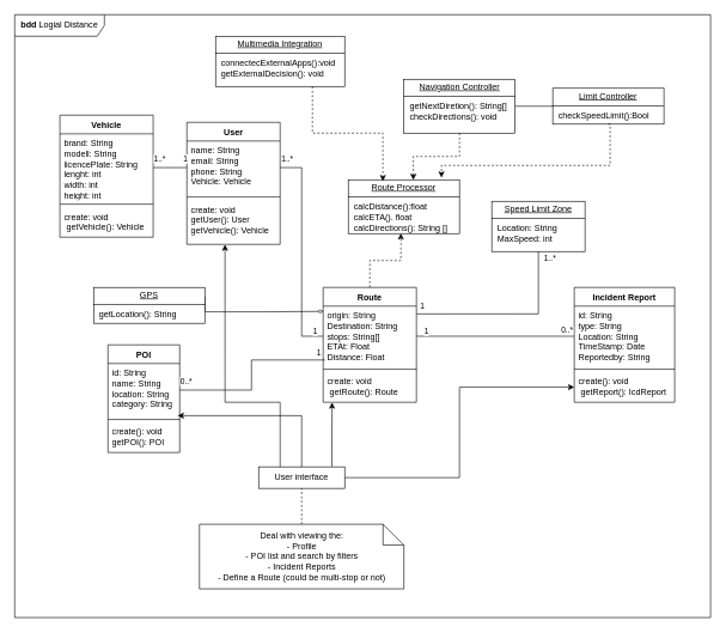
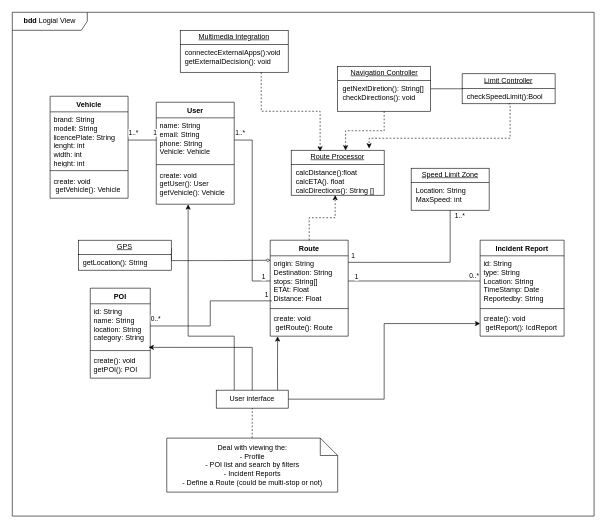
  <mxCell id="0" />
  <mxCell id="1" parent="0" />
  <mxCell id="2" value="User" style="swimlane;fontStyle=1;align=center;verticalAlign=top;childLayout=stackLayout;horizontal=1;startSize=26;horizontalStack=0;resizeParent=1;resizeParentMax=0;resizeLast=0;collapsible=1;marginBottom=0;whiteSpace=wrap;html=1;" parent="1" vertex="1"><mxGeometry x="260" y="170" width="130" height="170" as="geometry" /></mxCell>
  <mxCell id="3" value="name: String&lt;div&gt;email:&amp;nbsp;&lt;span style=&quot;background-color: transparent; color: light-dark(rgb(0, 0, 0), rgb(255, 255, 255));&quot;&gt;String&lt;/span&gt;&lt;/div&gt;&lt;div&gt;&lt;span style=&quot;background-color: transparent; color: light-dark(rgb(0, 0, 0), rgb(255, 255, 255));&quot;&gt;phone:&amp;nbsp;&lt;/span&gt;&lt;span style=&quot;background-color: transparent; color: light-dark(rgb(0, 0, 0), rgb(255, 255, 255));&quot;&gt;String&lt;/span&gt;&lt;/div&gt;&lt;div&gt;Vehicle: Vehicle&lt;/div&gt;" style="text;strokeColor=none;fillColor=none;align=left;verticalAlign=top;spacingLeft=4;spacingRight=4;overflow=hidden;rotatable=0;points=[[0,0.5],[1,0.5]];portConstraint=eastwest;whiteSpace=wrap;html=1;" parent="2" vertex="1"><mxGeometry y="26" width="130" height="74" as="geometry" /></mxCell>
  <mxCell id="4" value="" style="line;strokeWidth=1;fillColor=none;align=left;verticalAlign=middle;spacingTop=-1;spacingLeft=3;spacingRight=3;rotatable=0;labelPosition=right;points=[];portConstraint=eastwest;strokeColor=inherit;" parent="2" vertex="1"><mxGeometry y="100" width="130" height="8" as="geometry" /></mxCell>
  <mxCell id="5" value="create: void&amp;nbsp;&lt;div&gt;getUser(): User&lt;/div&gt;&lt;div&gt;getVehicle(): Vehicle&lt;/div&gt;" style="text;strokeColor=none;fillColor=none;align=left;verticalAlign=top;spacingLeft=4;spacingRight=4;overflow=hidden;rotatable=0;points=[[0,0.5],[1,0.5]];portConstraint=eastwest;whiteSpace=wrap;html=1;" parent="2" vertex="1"><mxGeometry y="108" width="130" height="62" as="geometry" /></mxCell>
  <mxCell id="6" value="Vehicle" style="swimlane;fontStyle=1;align=center;verticalAlign=top;childLayout=stackLayout;horizontal=1;startSize=26;horizontalStack=0;resizeParent=1;resizeParentMax=0;resizeLast=0;collapsible=1;marginBottom=0;whiteSpace=wrap;html=1;" parent="1" vertex="1"><mxGeometry x="83" y="160" width="130" height="170" as="geometry" /></mxCell>
  <mxCell id="7" value="brand: String&lt;div&gt;modell:&amp;nbsp;&lt;span style=&quot;background-color: transparent; color: light-dark(rgb(0, 0, 0), rgb(255, 255, 255));&quot;&gt;String&lt;/span&gt;&lt;/div&gt;&lt;div&gt;&lt;span style=&quot;background-color: transparent; color: light-dark(rgb(0, 0, 0), rgb(255, 255, 255));&quot;&gt;licencePlate:&amp;nbsp;&lt;/span&gt;&lt;span style=&quot;background-color: transparent; color: light-dark(rgb(0, 0, 0), rgb(255, 255, 255));&quot;&gt;String&lt;/span&gt;&lt;/div&gt;&lt;div&gt;lenght: int&lt;/div&gt;&lt;div&gt;width:&amp;nbsp;&lt;span style=&quot;background-color: transparent; color: light-dark(rgb(0, 0, 0), rgb(255, 255, 255));&quot;&gt;int&lt;br&gt;&lt;/span&gt;&lt;/div&gt;&lt;div&gt;&lt;span style=&quot;background-color: transparent; color: light-dark(rgb(0, 0, 0), rgb(255, 255, 255));&quot;&gt;height:&amp;nbsp;&lt;/span&gt;&lt;span style=&quot;background-color: transparent; color: light-dark(rgb(0, 0, 0), rgb(255, 255, 255));&quot;&gt;int&lt;/span&gt;&lt;/div&gt;" style="text;strokeColor=none;fillColor=none;align=left;verticalAlign=top;spacingLeft=4;spacingRight=4;overflow=hidden;rotatable=0;points=[[0,0.5],[1,0.5]];portConstraint=eastwest;whiteSpace=wrap;html=1;" parent="6" vertex="1"><mxGeometry y="26" width="130" height="94" as="geometry" /></mxCell>
  <mxCell id="8" value="" style="line;strokeWidth=1;fillColor=none;align=left;verticalAlign=middle;spacingTop=-1;spacingLeft=3;spacingRight=3;rotatable=0;labelPosition=right;points=[];portConstraint=eastwest;strokeColor=inherit;" parent="6" vertex="1"><mxGeometry y="120" width="130" height="8" as="geometry" /></mxCell>
  <mxCell id="9" value="create: void&amp;nbsp;&lt;div&gt;&amp;nbsp;getVehicle(): Vehicle&lt;/div&gt;" style="text;strokeColor=none;fillColor=none;align=left;verticalAlign=top;spacingLeft=4;spacingRight=4;overflow=hidden;rotatable=0;points=[[0,0.5],[1,0.5]];portConstraint=eastwest;whiteSpace=wrap;html=1;" parent="6" vertex="1"><mxGeometry y="128" width="130" height="42" as="geometry" /></mxCell>
  <mxCell id="10" value="POI" style="swimlane;fontStyle=1;align=center;verticalAlign=top;childLayout=stackLayout;horizontal=1;startSize=26;horizontalStack=0;resizeParent=1;resizeParentMax=0;resizeLast=0;collapsible=1;marginBottom=0;whiteSpace=wrap;html=1;" parent="1" vertex="1"><mxGeometry x="150" y="480" width="100" height="150" as="geometry" /></mxCell>
  <mxCell id="11" value="id: String&lt;div&gt;name:&amp;nbsp;&lt;span style=&quot;background-color: transparent; color: light-dark(rgb(0, 0, 0), rgb(255, 255, 255));&quot;&gt;String&lt;/span&gt;&lt;/div&gt;&lt;div&gt;&lt;span style=&quot;background-color: transparent; color: light-dark(rgb(0, 0, 0), rgb(255, 255, 255));&quot;&gt;location:&amp;nbsp;&lt;/span&gt;&lt;span style=&quot;background-color: transparent; color: light-dark(rgb(0, 0, 0), rgb(255, 255, 255));&quot;&gt;String&lt;/span&gt;&lt;/div&gt;&lt;div&gt;category:&amp;nbsp;&lt;span style=&quot;background-color: transparent; color: light-dark(rgb(0, 0, 0), rgb(255, 255, 255));&quot;&gt;String&lt;/span&gt;&lt;/div&gt;" style="text;strokeColor=none;fillColor=none;align=left;verticalAlign=top;spacingLeft=4;spacingRight=4;overflow=hidden;rotatable=0;points=[[0,0.5],[1,0.5]];portConstraint=eastwest;whiteSpace=wrap;html=1;" parent="10" vertex="1"><mxGeometry y="26" width="100" height="74" as="geometry" /></mxCell>
  <mxCell id="12" value="" style="line;strokeWidth=1;fillColor=none;align=left;verticalAlign=middle;spacingTop=-1;spacingLeft=3;spacingRight=3;rotatable=0;labelPosition=right;points=[];portConstraint=eastwest;strokeColor=inherit;" parent="10" vertex="1"><mxGeometry y="100" width="100" height="8" as="geometry" /></mxCell>
  <mxCell id="13" value="&lt;div&gt;create(): void&lt;/div&gt;getPOI(): POI" style="text;strokeColor=none;fillColor=none;align=left;verticalAlign=top;spacingLeft=4;spacingRight=4;overflow=hidden;rotatable=0;points=[[0,0.5],[1,0.5]];portConstraint=eastwest;whiteSpace=wrap;html=1;" parent="10" vertex="1"><mxGeometry y="108" width="100" height="42" as="geometry" /></mxCell>
  <mxCell id="14" value="&lt;p style=&quot;margin:0px;margin-top:4px;text-align:center;text-decoration:underline;&quot;&gt;Multimedia Integration&lt;/p&gt;&lt;hr size=&quot;1&quot; style=&quot;border-style:solid;&quot;&gt;&lt;p style=&quot;margin:0px;margin-left:8px;&quot;&gt;connectecExternalApps():void&lt;/p&gt;&lt;p style=&quot;margin:0px;margin-left:8px;&quot;&gt;getExternalDecision(): void&lt;/p&gt;" style="verticalAlign=top;align=left;overflow=fill;html=1;whiteSpace=wrap;" parent="1" vertex="1"><mxGeometry x="300" y="50" width="180" height="70" as="geometry" /></mxCell>
  <mxCell id="15" value="Route" style="swimlane;fontStyle=1;align=center;verticalAlign=top;childLayout=stackLayout;horizontal=1;startSize=26;horizontalStack=0;resizeParent=1;resizeParentMax=0;resizeLast=0;collapsible=1;marginBottom=0;whiteSpace=wrap;html=1;" parent="1" vertex="1"><mxGeometry x="450" y="400" width="130" height="160" as="geometry" /></mxCell>
  <mxCell id="16" value="origin: String&lt;div&gt;Destination:&amp;nbsp;&lt;span style=&quot;background-color: transparent; color: light-dark(rgb(0, 0, 0), rgb(255, 255, 255));&quot;&gt;String&lt;/span&gt;&lt;/div&gt;&lt;div&gt;&lt;span style=&quot;background-color: transparent; color: light-dark(rgb(0, 0, 0), rgb(255, 255, 255));&quot;&gt;stops:&amp;nbsp;&lt;/span&gt;&lt;span style=&quot;background-color: transparent; color: light-dark(rgb(0, 0, 0), rgb(255, 255, 255));&quot;&gt;String[]&lt;/span&gt;&lt;/div&gt;&lt;div&gt;ETAt: Float&lt;/div&gt;&lt;div&gt;Distance: Float&lt;/div&gt;" style="text;strokeColor=none;fillColor=none;align=left;verticalAlign=top;spacingLeft=4;spacingRight=4;overflow=hidden;rotatable=0;points=[[0,0.5],[1,0.5]];portConstraint=eastwest;whiteSpace=wrap;html=1;" parent="15" vertex="1"><mxGeometry y="26" width="130" height="84" as="geometry" /></mxCell>
  <mxCell id="17" value="" style="line;strokeWidth=1;fillColor=none;align=left;verticalAlign=middle;spacingTop=-1;spacingLeft=3;spacingRight=3;rotatable=0;labelPosition=right;points=[];portConstraint=eastwest;strokeColor=inherit;" parent="15" vertex="1"><mxGeometry y="110" width="130" height="8" as="geometry" /></mxCell>
  <mxCell id="18" value="create: void&amp;nbsp;&lt;div&gt;&amp;nbsp;getRoute(): Route&lt;/div&gt;" style="text;strokeColor=none;fillColor=none;align=left;verticalAlign=top;spacingLeft=4;spacingRight=4;overflow=hidden;rotatable=0;points=[[0,0.5],[1,0.5]];portConstraint=eastwest;whiteSpace=wrap;html=1;" parent="15" vertex="1"><mxGeometry y="118" width="130" height="42" as="geometry" /></mxCell>
  <mxCell id="19" value="&lt;p style=&quot;margin:0px;margin-top:4px;text-align:center;text-decoration:underline;&quot;&gt;Speed Limit Zone&lt;/p&gt;&lt;hr size=&quot;1&quot; style=&quot;border-style:solid;&quot;&gt;&lt;p style=&quot;margin:0px;margin-left:8px;&quot;&gt;Location: String&lt;/p&gt;&lt;p style=&quot;margin:0px;margin-left:8px;&quot;&gt;MaxSpeed: int&lt;/p&gt;" style="verticalAlign=top;align=left;overflow=fill;html=1;whiteSpace=wrap;" parent="1" vertex="1"><mxGeometry x="685" y="280" width="130" height="70" as="geometry" /></mxCell>
  <mxCell id="20" value="Incident Report" style="swimlane;fontStyle=1;align=center;verticalAlign=top;childLayout=stackLayout;horizontal=1;startSize=26;horizontalStack=0;resizeParent=1;resizeParentMax=0;resizeLast=0;collapsible=1;marginBottom=0;whiteSpace=wrap;html=1;" parent="1" vertex="1"><mxGeometry x="800" y="400" width="140" height="160" as="geometry" /></mxCell>
  <mxCell id="21" value="id: String&lt;div&gt;type:&amp;nbsp;&lt;span style=&quot;background-color: transparent; color: light-dark(rgb(0, 0, 0), rgb(255, 255, 255));&quot;&gt;String&lt;/span&gt;&lt;/div&gt;&lt;div&gt;&lt;span style=&quot;background-color: transparent; color: light-dark(rgb(0, 0, 0), rgb(255, 255, 255));&quot;&gt;Location:&amp;nbsp;&lt;/span&gt;&lt;span style=&quot;background-color: transparent; color: light-dark(rgb(0, 0, 0), rgb(255, 255, 255));&quot;&gt;String&lt;/span&gt;&lt;/div&gt;&lt;div&gt;TimeStamp: Date&lt;/div&gt;&lt;div&gt;Reportedby: String&lt;/div&gt;" style="text;strokeColor=none;fillColor=none;align=left;verticalAlign=top;spacingLeft=4;spacingRight=4;overflow=hidden;rotatable=0;points=[[0,0.5],[1,0.5]];portConstraint=eastwest;whiteSpace=wrap;html=1;" parent="20" vertex="1"><mxGeometry y="26" width="140" height="84" as="geometry" /></mxCell>
  <mxCell id="22" value="" style="line;strokeWidth=1;fillColor=none;align=left;verticalAlign=middle;spacingTop=-1;spacingLeft=3;spacingRight=3;rotatable=0;labelPosition=right;points=[];portConstraint=eastwest;strokeColor=inherit;" parent="20" vertex="1"><mxGeometry y="110" width="140" height="8" as="geometry" /></mxCell>
  <mxCell id="23" value="create(): void&amp;nbsp;&lt;div&gt;&amp;nbsp;getReport(): IcdReport&lt;/div&gt;" style="text;strokeColor=none;fillColor=none;align=left;verticalAlign=top;spacingLeft=4;spacingRight=4;overflow=hidden;rotatable=0;points=[[0,0.5],[1,0.5]];portConstraint=eastwest;whiteSpace=wrap;html=1;" parent="20" vertex="1"><mxGeometry y="118" width="140" height="42" as="geometry" /></mxCell>
  <mxCell id="24" style="edgeStyle=orthogonalEdgeStyle;rounded=0;orthogonalLoop=1;jettySize=auto;html=1;exitX=1;exitY=0.5;exitDx=0;exitDy=0;entryX=0;entryY=0.5;entryDx=0;entryDy=0;endArrow=none;startFill=0;" parent="1" source="16" target="21" edge="1"><mxGeometry relative="1" as="geometry" /></mxCell>
  <mxCell id="25" value="0..*" style="edgeLabel;html=1;align=center;verticalAlign=middle;resizable=0;points=[];" parent="24" vertex="1" connectable="0"><mxGeometry x="0.915" relative="1" as="geometry"><mxPoint x="-2" y="-9" as="offset" /></mxGeometry></mxCell>
  <mxCell id="26" value="1" style="edgeLabel;html=1;align=center;verticalAlign=middle;resizable=0;points=[];" parent="24" vertex="1" connectable="0"><mxGeometry x="-0.835" y="-1" relative="1" as="geometry"><mxPoint x="-5" y="-9" as="offset" /></mxGeometry></mxCell>
  <mxCell id="27" style="edgeStyle=orthogonalEdgeStyle;rounded=0;orthogonalLoop=1;jettySize=auto;html=1;exitX=1;exitY=0.5;exitDx=0;exitDy=0;entryX=0;entryY=0.5;entryDx=0;entryDy=0;endArrow=none;startFill=0;" parent="1" source="7" target="3" edge="1"><mxGeometry relative="1" as="geometry" /></mxCell>
  <mxCell id="28" value="1" style="edgeLabel;html=1;align=center;verticalAlign=middle;resizable=0;points=[];" parent="27" vertex="1" connectable="0"><mxGeometry x="0.879" y="1" relative="1" as="geometry"><mxPoint y="-12" as="offset" /></mxGeometry></mxCell>
  <mxCell id="29" value="1..*" style="edgeLabel;html=1;align=center;verticalAlign=middle;resizable=0;points=[];" parent="27" vertex="1" connectable="0"><mxGeometry x="-0.954" y="-1" relative="1" as="geometry"><mxPoint x="7" y="-14" as="offset" /></mxGeometry></mxCell>
  <mxCell id="30" style="edgeStyle=orthogonalEdgeStyle;rounded=0;orthogonalLoop=1;jettySize=auto;html=1;exitX=1;exitY=0.5;exitDx=0;exitDy=0;entryX=0;entryY=0.5;entryDx=0;entryDy=0;endArrow=none;startFill=0;" parent="1" source="3" target="16" edge="1"><mxGeometry relative="1" as="geometry" /></mxCell>
  <mxCell id="31" value="1..*" style="edgeLabel;html=1;align=center;verticalAlign=middle;resizable=0;points=[];" parent="30" vertex="1" connectable="0"><mxGeometry x="-0.936" y="-2" relative="1" as="geometry"><mxPoint y="-15" as="offset" /></mxGeometry></mxCell>
  <mxCell id="32" value="1" style="edgeLabel;html=1;align=center;verticalAlign=middle;resizable=0;points=[];" parent="30" vertex="1" connectable="0"><mxGeometry x="0.921" y="-1" relative="1" as="geometry"><mxPoint y="-9" as="offset" /></mxGeometry></mxCell>
  <mxCell id="33" style="edgeStyle=orthogonalEdgeStyle;rounded=0;orthogonalLoop=1;jettySize=auto;html=1;exitX=1;exitY=0.5;exitDx=0;exitDy=0;entryX=0.02;entryY=0.894;entryDx=0;entryDy=0;entryPerimeter=0;endArrow=none;startFill=0;" parent="1" source="11" target="16" edge="1"><mxGeometry relative="1" as="geometry" /></mxCell>
  <mxCell id="34" value="1" style="edgeLabel;html=1;align=center;verticalAlign=middle;resizable=0;points=[];" parent="33" vertex="1" connectable="0"><mxGeometry x="0.938" y="1" relative="1" as="geometry"><mxPoint x="-2" y="-10" as="offset" /></mxGeometry></mxCell>
  <mxCell id="35" value="0..*" style="edgeLabel;html=1;align=center;verticalAlign=middle;resizable=0;points=[];" parent="33" vertex="1" connectable="0"><mxGeometry x="-0.931" relative="1" as="geometry"><mxPoint y="-13" as="offset" /></mxGeometry></mxCell>
  <mxCell id="36" style="edgeStyle=orthogonalEdgeStyle;rounded=0;orthogonalLoop=1;jettySize=auto;html=1;exitX=0.5;exitY=1;exitDx=0;exitDy=0;entryX=1.001;entryY=0.13;entryDx=0;entryDy=0;entryPerimeter=0;endArrow=none;startFill=0;" parent="1" source="19" target="16" edge="1"><mxGeometry relative="1" as="geometry" /></mxCell>
  <mxCell id="37" value="1" style="edgeLabel;html=1;align=center;verticalAlign=middle;resizable=0;points=[];" parent="36" vertex="1" connectable="0"><mxGeometry x="0.941" relative="1" as="geometry"><mxPoint y="-11" as="offset" /></mxGeometry></mxCell>
  <mxCell id="38" value="1..*" style="edgeLabel;html=1;align=center;verticalAlign=middle;resizable=0;points=[];" parent="36" vertex="1" connectable="0"><mxGeometry x="-0.936" y="1" relative="1" as="geometry"><mxPoint x="14" as="offset" /></mxGeometry></mxCell>
  <mxCell id="39" value="&lt;p style=&quot;margin:0px;margin-top:4px;text-align:center;text-decoration:underline;&quot;&gt;Limit Controller&lt;/p&gt;&lt;hr size=&quot;1&quot; style=&quot;border-style:solid;&quot;&gt;&lt;p style=&quot;margin:0px;margin-left:8px;&quot;&gt;checkSpeedLimit():Bool&lt;/p&gt;" style="verticalAlign=top;align=left;overflow=fill;html=1;whiteSpace=wrap;" parent="1" vertex="1"><mxGeometry x="770" y="122.5" width="155" height="50" as="geometry" /></mxCell>
  <mxCell id="40" value="&lt;p style=&quot;margin:0px;margin-top:4px;text-align:center;text-decoration:underline;&quot;&gt;Route Processor&lt;/p&gt;&lt;hr size=&quot;1&quot; style=&quot;border-style:solid;&quot;&gt;&lt;p style=&quot;margin:0px;margin-left:8px;&quot;&gt;calcDistance():float&lt;/p&gt;&lt;p style=&quot;margin:0px;margin-left:8px;&quot;&gt;calcETA(). float&lt;/p&gt;&lt;p style=&quot;margin:0px;margin-left:8px;&quot;&gt;calcDirections(): String []&lt;/p&gt;" style="verticalAlign=top;align=left;overflow=fill;html=1;whiteSpace=wrap;" parent="1" vertex="1"><mxGeometry x="485" y="250" width="155" height="75" as="geometry" /></mxCell>
  <mxCell id="41" style="edgeStyle=orthogonalEdgeStyle;rounded=0;orthogonalLoop=1;jettySize=auto;html=1;entryX=0.004;entryY=0.088;entryDx=0;entryDy=0;endArrow=diamondThin;endFill=0;entryPerimeter=0;" parent="1" target="16" edge="1"><mxGeometry relative="1" as="geometry"><mxPoint x="285" y="413" as="sourcePoint" /></mxGeometry></mxCell>
  <mxCell id="42" value="&lt;p style=&quot;margin:0px;margin-top:4px;text-align:center;text-decoration:underline;&quot;&gt;GPS&lt;/p&gt;&lt;hr size=&quot;1&quot; style=&quot;border-style:solid;&quot;&gt;&lt;p style=&quot;margin:0px;margin-left:8px;&quot;&gt;getLocation(): String&lt;/p&gt;" style="verticalAlign=top;align=left;overflow=fill;html=1;whiteSpace=wrap;" parent="1" vertex="1"><mxGeometry x="130" y="400" width="155" height="50" as="geometry" /></mxCell>
  <mxCell id="43" style="edgeStyle=orthogonalEdgeStyle;rounded=0;orthogonalLoop=1;jettySize=auto;html=1;exitX=1;exitY=0.5;exitDx=0;exitDy=0;entryX=0;entryY=0.5;entryDx=0;entryDy=0;endArrow=none;startFill=0;" parent="1" source="44" target="39" edge="1"><mxGeometry relative="1" as="geometry" /></mxCell>
  <mxCell id="44" value="&lt;p style=&quot;margin:0px;margin-top:4px;text-align:center;text-decoration:underline;&quot;&gt;Navigation Controller&lt;/p&gt;&lt;hr size=&quot;1&quot; style=&quot;border-style:solid;&quot;&gt;&lt;p style=&quot;margin:0px;margin-left:8px;&quot;&gt;getNextDiretion(): String[]&lt;/p&gt;&lt;p style=&quot;margin:0px;margin-left:8px;&quot;&gt;checkDirections(): void&lt;/p&gt;" style="verticalAlign=top;align=left;overflow=fill;html=1;whiteSpace=wrap;" parent="1" vertex="1"><mxGeometry x="562.5" y="110" width="155" height="75" as="geometry" /></mxCell>
  <mxCell id="45" style="edgeStyle=orthogonalEdgeStyle;rounded=0;orthogonalLoop=1;jettySize=auto;html=1;exitX=0.5;exitY=0;exitDx=0;exitDy=0;entryX=0.473;entryY=0.996;entryDx=0;entryDy=0;entryPerimeter=0;dashed=1;" parent="1" source="15" target="40" edge="1"><mxGeometry relative="1" as="geometry" /></mxCell>
  <mxCell id="46" style="edgeStyle=orthogonalEdgeStyle;rounded=0;orthogonalLoop=1;jettySize=auto;html=1;exitX=0.75;exitY=1;exitDx=0;exitDy=0;entryX=0.311;entryY=0.027;entryDx=0;entryDy=0;entryPerimeter=0;dashed=1;" parent="1" source="14" target="40" edge="1"><mxGeometry relative="1" as="geometry" /></mxCell>
  <mxCell id="47" style="edgeStyle=orthogonalEdgeStyle;rounded=0;orthogonalLoop=1;jettySize=auto;html=1;exitX=0.5;exitY=1;exitDx=0;exitDy=0;entryX=0.585;entryY=0.004;entryDx=0;entryDy=0;entryPerimeter=0;dashed=1;" parent="1" source="44" target="40" edge="1"><mxGeometry relative="1" as="geometry" /></mxCell>
  <mxCell id="48" style="edgeStyle=orthogonalEdgeStyle;rounded=0;orthogonalLoop=1;jettySize=auto;html=1;exitX=0.5;exitY=1;exitDx=0;exitDy=0;entryX=0.838;entryY=-0.04;entryDx=0;entryDy=0;entryPerimeter=0;dashed=1;" parent="1" source="39" target="40" edge="1"><mxGeometry relative="1" as="geometry"><Array as="points"><mxPoint x="850" y="173" /><mxPoint x="850" y="230" /><mxPoint x="615" y="230" /></Array></mxGeometry></mxCell>
  <mxCell id="49" style="edgeStyle=orthogonalEdgeStyle;rounded=0;orthogonalLoop=1;jettySize=auto;html=1;exitX=1;exitY=0.5;exitDx=0;exitDy=0;entryX=0;entryY=0.5;entryDx=0;entryDy=0;" parent="1" source="50" target="23" edge="1"><mxGeometry relative="1" as="geometry" /></mxCell>
  <mxCell id="50" value="User interface" style="rounded=0;whiteSpace=wrap;html=1;" parent="1" vertex="1"><mxGeometry x="360" y="650" width="120" height="30" as="geometry" /></mxCell>
  <mxCell id="51" style="edgeStyle=orthogonalEdgeStyle;rounded=0;orthogonalLoop=1;jettySize=auto;html=1;exitX=0.5;exitY=0;exitDx=0;exitDy=0;entryX=0.973;entryY=0.982;entryDx=0;entryDy=0;entryPerimeter=0;" parent="1" source="50" target="11" edge="1"><mxGeometry relative="1" as="geometry" /></mxCell>
  <mxCell id="52" style="edgeStyle=orthogonalEdgeStyle;rounded=0;orthogonalLoop=1;jettySize=auto;html=1;entryX=0.095;entryY=1.008;entryDx=0;entryDy=0;entryPerimeter=0;exitX=0.852;exitY=-0.013;exitDx=0;exitDy=0;exitPerimeter=0;" parent="1" source="50" target="18" edge="1"><mxGeometry relative="1" as="geometry"><mxPoint x="470" y="650" as="sourcePoint" /></mxGeometry></mxCell>
  <mxCell id="53" style="edgeStyle=orthogonalEdgeStyle;rounded=0;orthogonalLoop=1;jettySize=auto;html=1;exitX=0.25;exitY=0;exitDx=0;exitDy=0;entryX=0.409;entryY=1.005;entryDx=0;entryDy=0;entryPerimeter=0;" parent="1" source="50" target="5" edge="1"><mxGeometry relative="1" as="geometry"><Array as="points"><mxPoint x="390" y="560" /><mxPoint x="313" y="560" /></Array></mxGeometry></mxCell>
  <mxCell id="54" style="edgeStyle=orthogonalEdgeStyle;rounded=0;orthogonalLoop=1;jettySize=auto;html=1;exitX=0.5;exitY=0;exitDx=0;exitDy=0;exitPerimeter=0;entryX=0.5;entryY=1;entryDx=0;entryDy=0;dashed=1;endArrow=none;startFill=0;" parent="1" source="55" target="50" edge="1"><mxGeometry relative="1" as="geometry" /></mxCell>
  <mxCell id="55" value="Deal with viewing the:&lt;br&gt;- Profile&lt;div&gt;- POI list and search by filters&lt;/div&gt;&lt;div&gt;- Incident Reports&lt;/div&gt;&lt;div&gt;- Define a Route (could be multi-stop or not)&lt;/div&gt;" style="shape=note;size=29;whiteSpace=wrap;html=1;" parent="1" vertex="1"><mxGeometry x="277.5" y="730" width="285" height="90" as="geometry" /></mxCell>
- <mxCell id="56" value="&lt;b&gt;bdd &lt;/b&gt;Logial Distance" style="shape=umlFrame;whiteSpace=wrap;html=1;pointerEvents=0;width=125;height=30;" vertex="1" parent="1"><mxGeometry x="20" y="20" width="970" height="840" as="geometry" /></mxCell>
+ <mxCell id="56" value="&lt;b&gt;bdd &lt;/b&gt;Logial View" style="shape=umlFrame;whiteSpace=wrap;html=1;pointerEvents=0;width=125;height=30;" vertex="1" parent="1"><mxGeometry x="20" y="20" width="970" height="840" as="geometry" /></mxCell>
